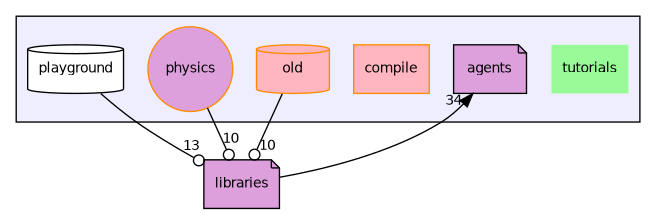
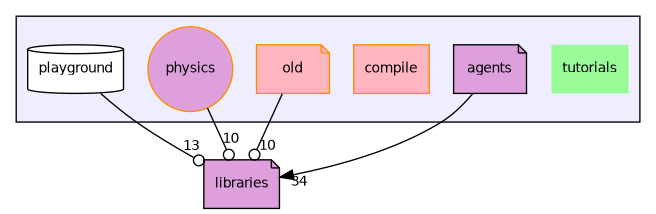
  digraph {
    compound=true
    node [color=black fillcolor=plum fontname=Helvetica fontsize=10 shape=note style=filled]
    edge [arrowhead=odot headlabel=10 labeldistance=1.5 labelfontname=Helvetica labelfontsize=10]
    n1 [fillcolor=palegreen label=tutorials shape=plaintext]
    n2 [label=agents]
    n3 [color=darkorange fillcolor=lightpink label=compile shape=box]
-   n4 [color=darkorange fillcolor=lightpink label=old shape=cylinder]
+   n4 [color=darkorange fillcolor=lightpink label=old]
    n5 [color=darkorange label=physics shape=circle]
    n6 [fillcolor=white label=playground shape=cylinder]
    n7 [label=libraries]
    subgraph cluster_1 {
      bgcolor="#eeeeff"
      pencolor=black
      n1
      n2
      n3
      n4
      n5
      n6
    }
-   n7 -> n2 [arrowhead=normal headlabel=34]
+   n2 -> n7 [arrowhead=normal headlabel=34]
    n4 -> n7
    n5 -> n7
    n6 -> n7 [headlabel=13]
  }
